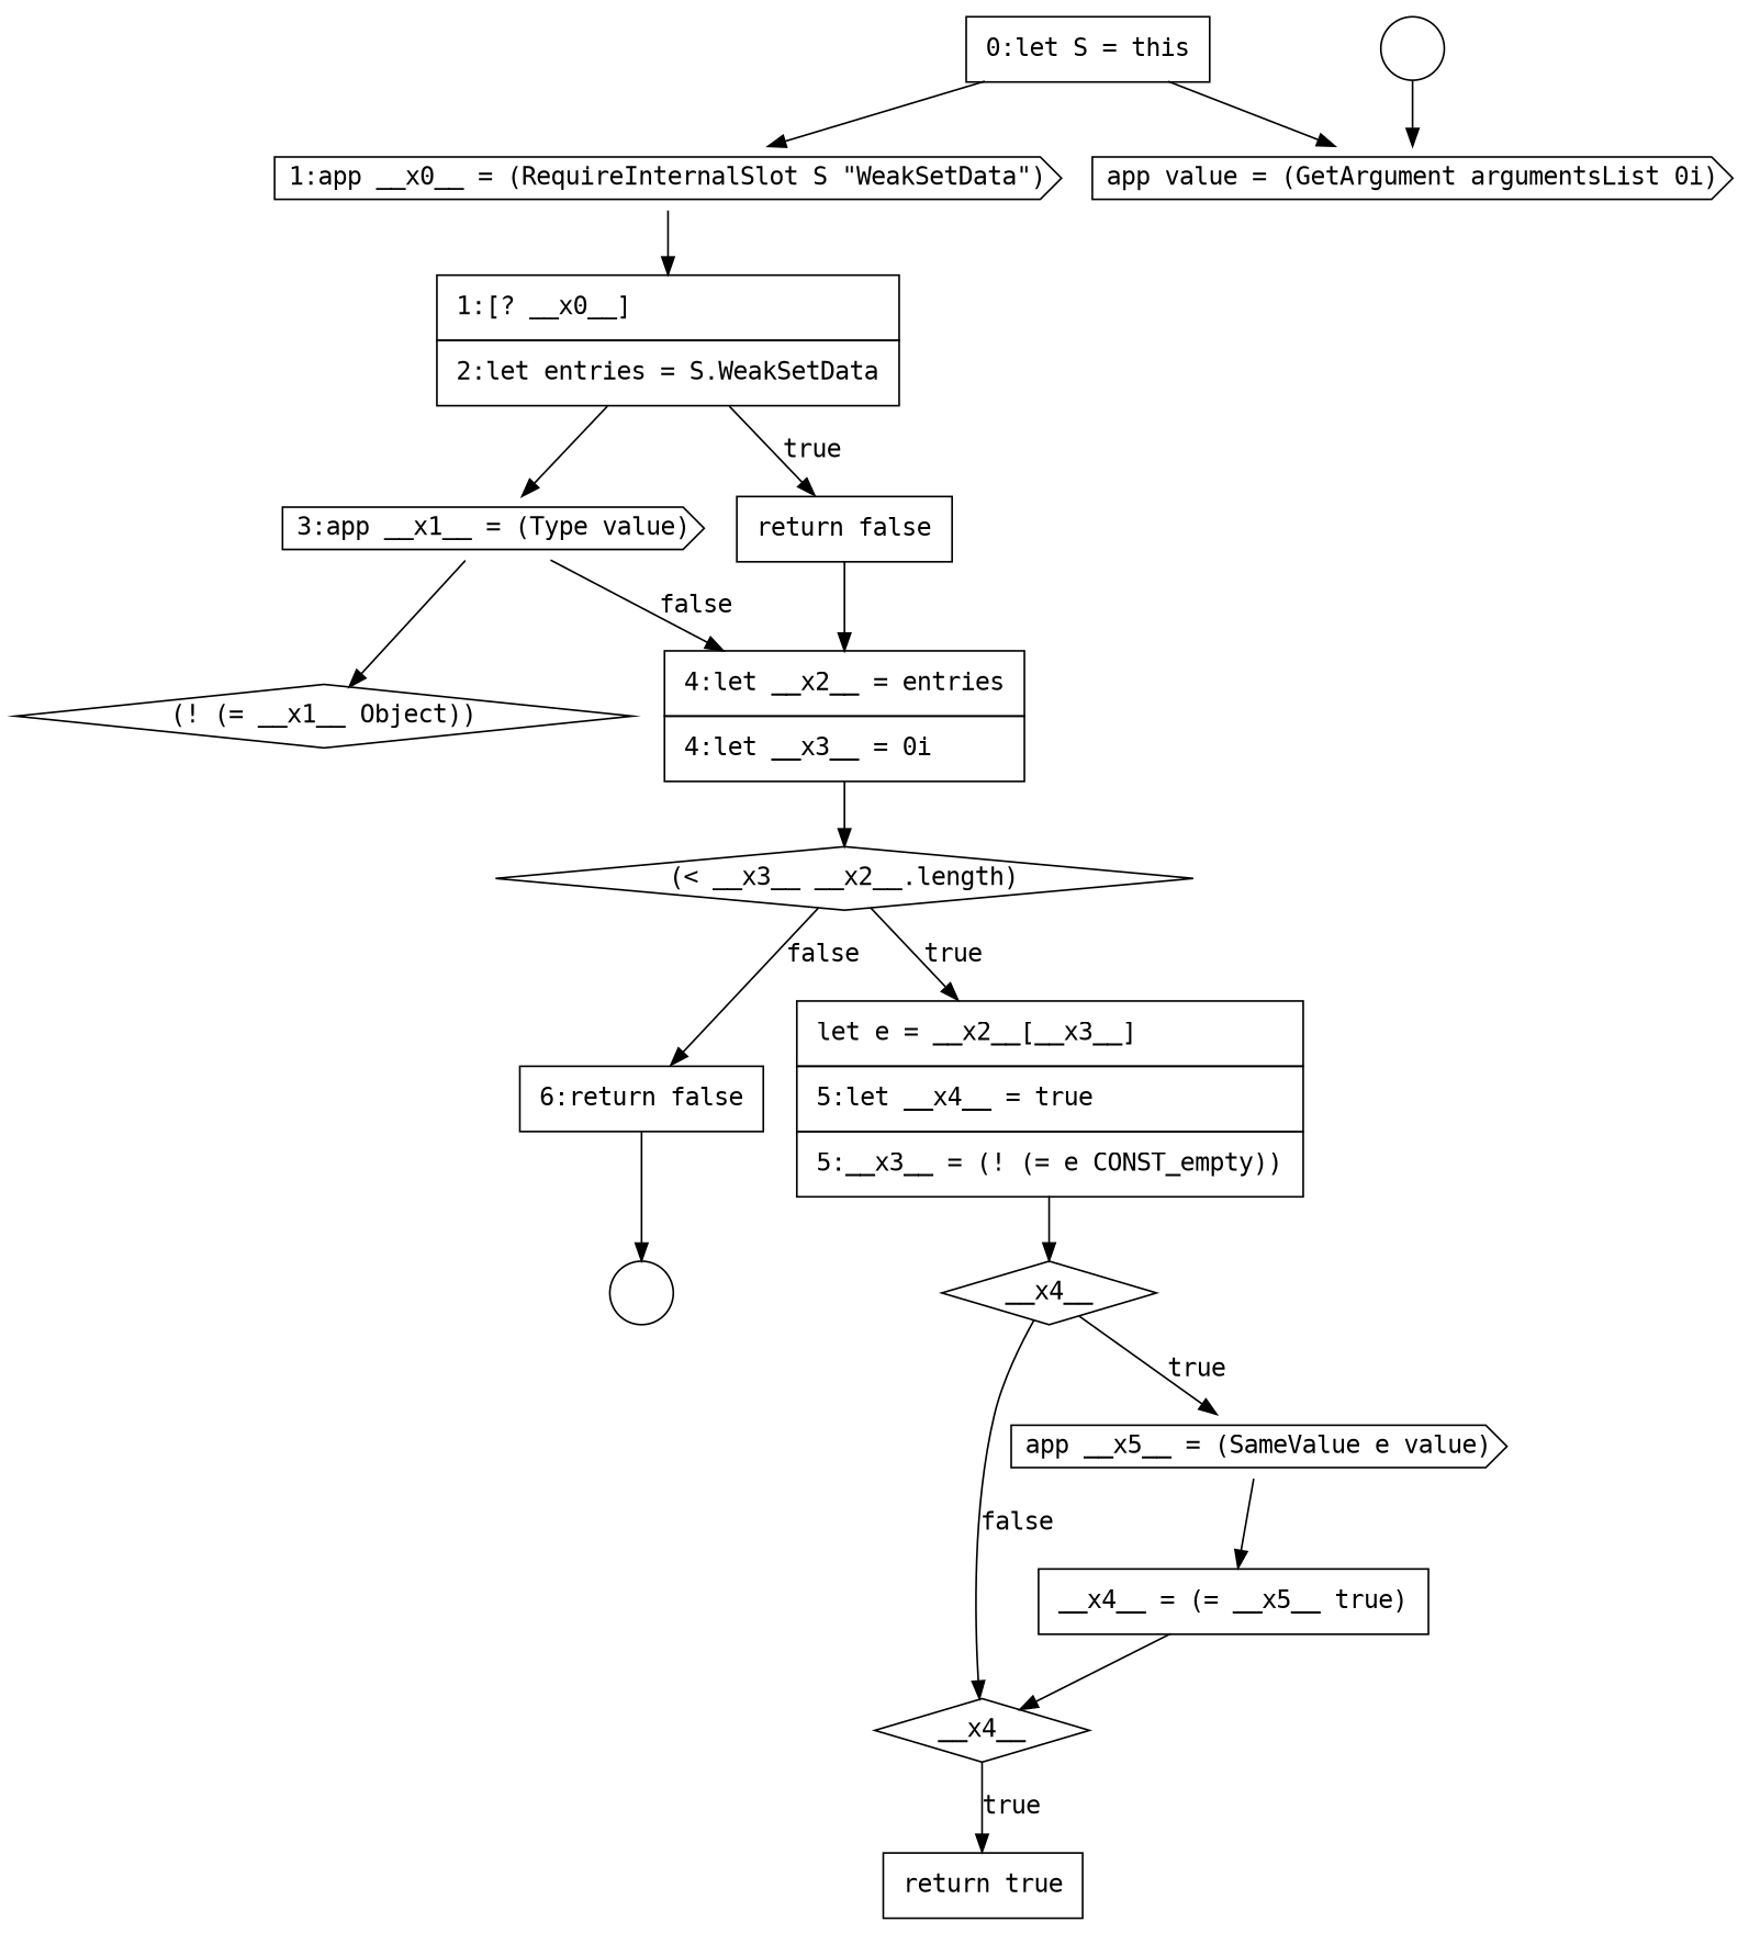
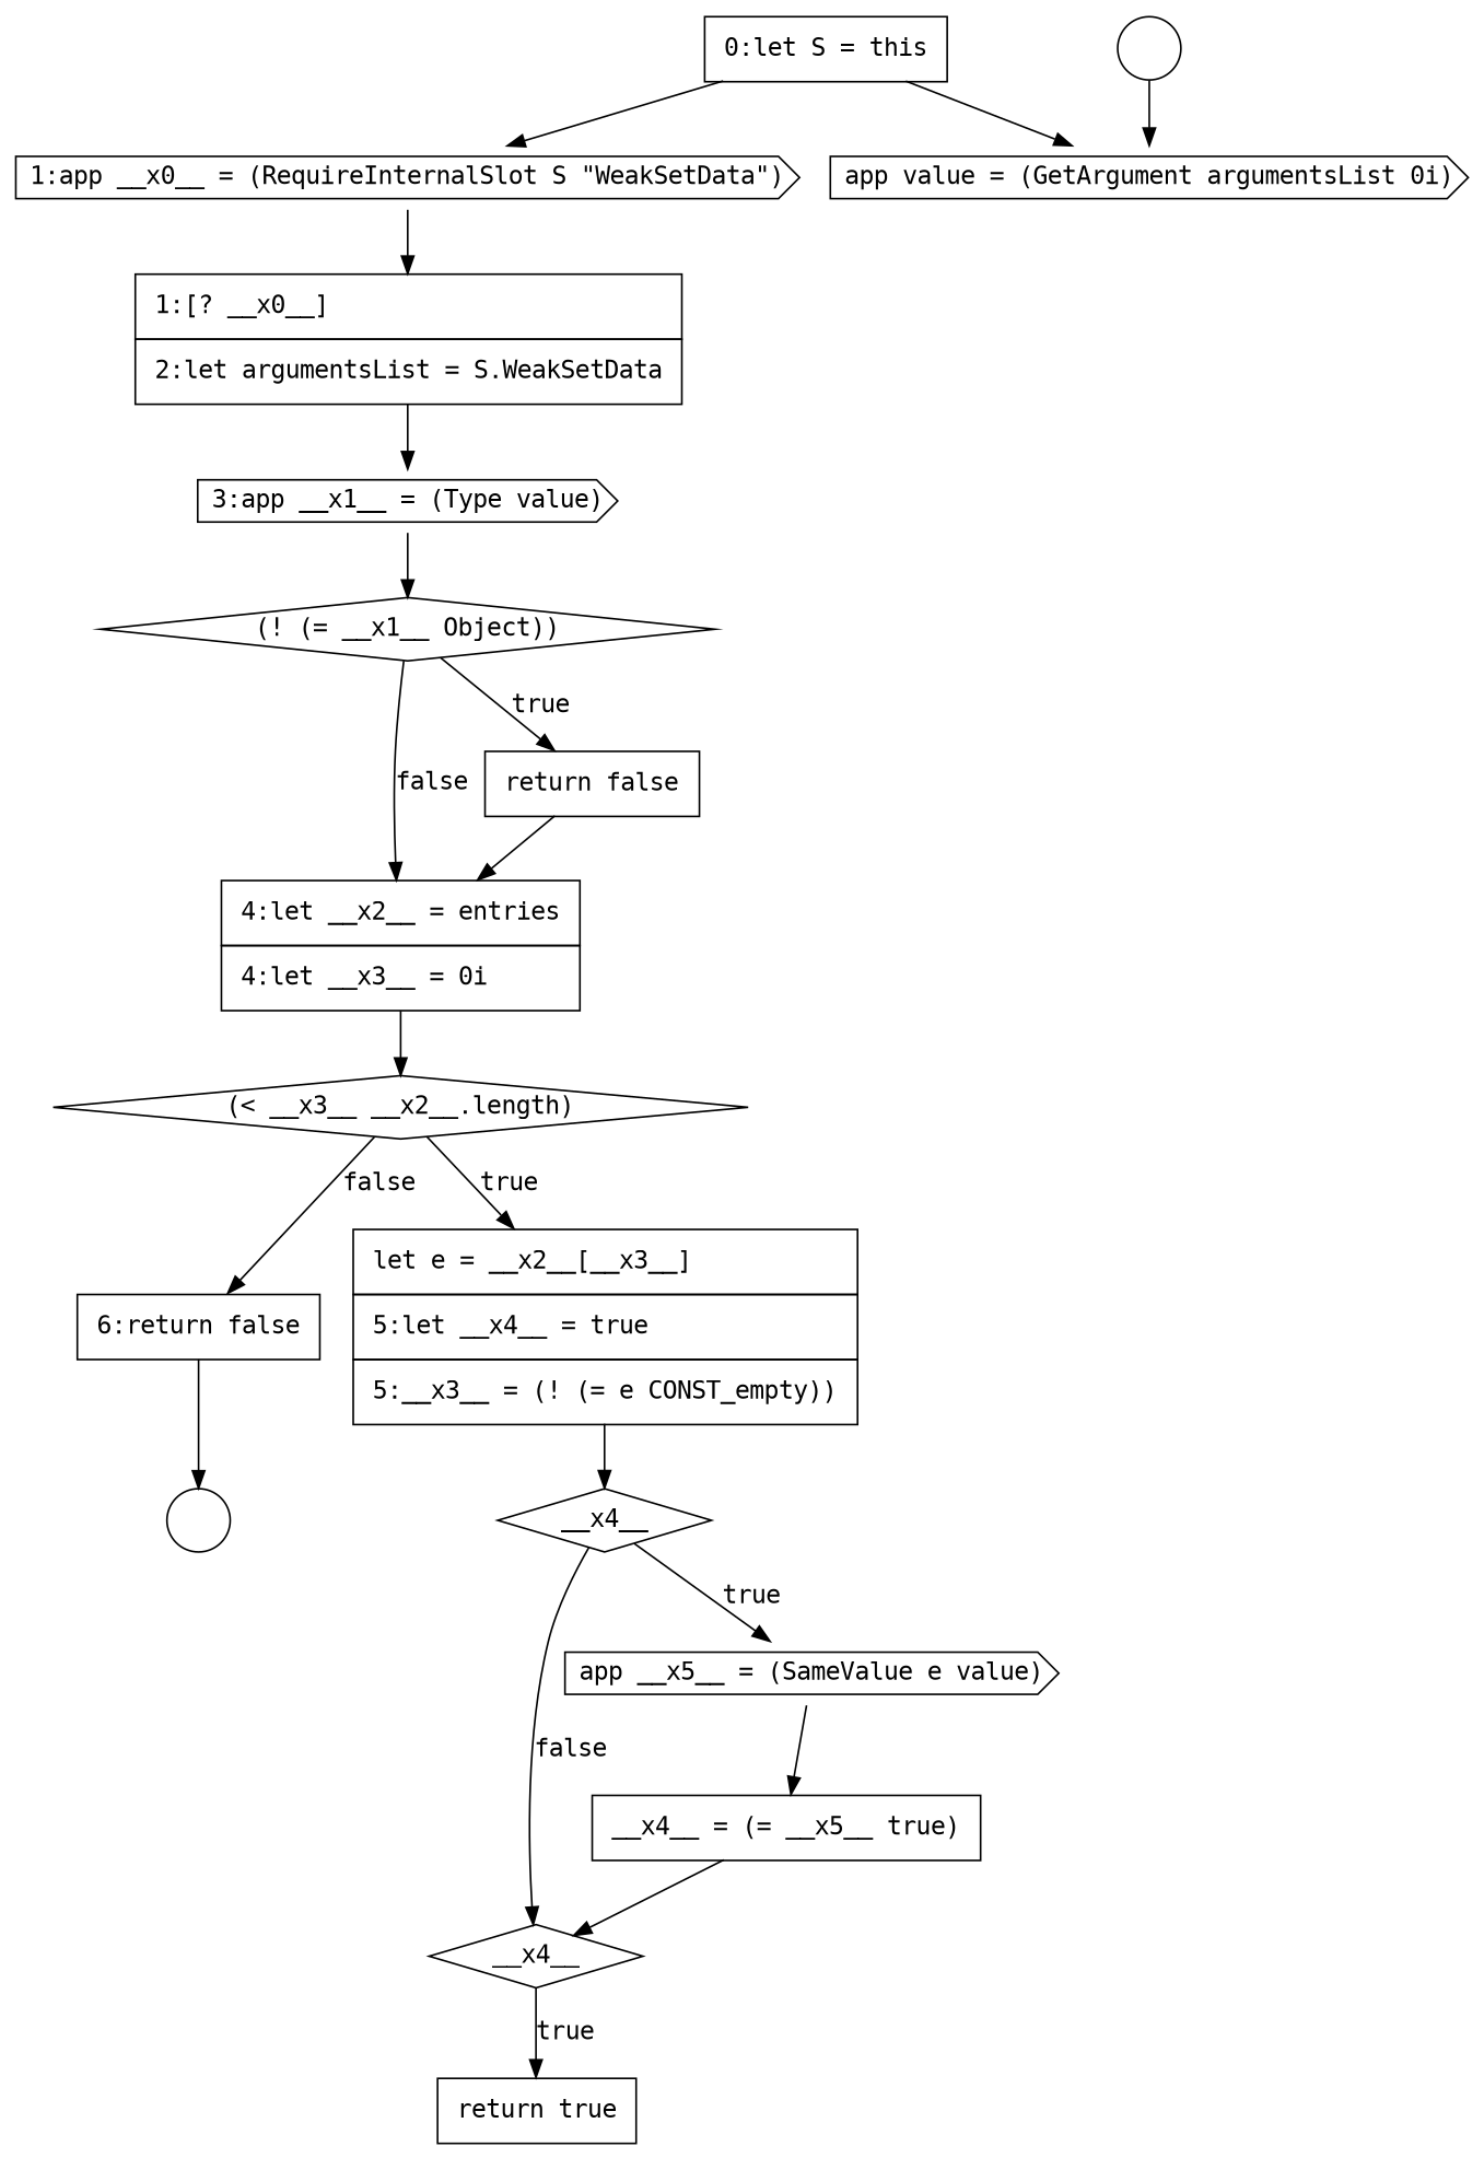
  digraph {
    fontname="DejaVu Sans Mono"
    node [color=black fillcolor=white fontname="DejaVu Sans Mono" shape=none style=filled]
    edge [color=black fontname="DejaVu Sans Mono"]
    n1 [label=<<font color="black">app value = (GetArgument argumentsList 0i)</font>> shape=cds]
    n2 [label=<<font color="black">     <table border="0" cellborder="1" cellspacing="0" cellpadding="10">       <tr><td align="left">0:let S = this</td></tr>     </table>   </font>> margin=0]
    n3 [label=<<font color="black">1:app __x0__ = (RequireInternalSlot S &quot;WeakSetData&quot;)</font>> shape=cds]
-   n4 [label=<<font color="black">     <table border="0" cellborder="1" cellspacing="0" cellpadding="10">       <tr><td align="left">1:[? __x0__]</td></tr>       <tr><td align="left">2:let entries = S.WeakSetData</td></tr>     </table>   </font>> margin=0]
+   n4 [label=<<font color="black">     <table border="0" cellborder="1" cellspacing="0" cellpadding="10">       <tr><td align="left">1:[? __x0__]</td></tr>       <tr><td align="left">2:let argumentsList = S.WeakSetData</td></tr>     </table>   </font>> margin=0]
    n5 [label=<<font color="black">3:app __x1__ = (Type value)</font>> shape=cds]
    n6 [label=<<font color="black">(! (= __x1__ Object))</font>> shape=diamond]
    n7 [label=<<font color="black">__x4__</font>> shape=diamond]
    n8 [label=<<font color="black">     <table border="0" cellborder="1" cellspacing="0" cellpadding="10">       <tr><td align="left">return true</td></tr>     </table>   </font>> margin=0]
    n9 [label=<<font color="black">     <table border="0" cellborder="1" cellspacing="0" cellpadding="10">       <tr><td align="left">4:let __x2__ = entries</td></tr>       <tr><td align="left">4:let __x3__ = 0i</td></tr>     </table>   </font>> margin=0]
    n10 [label=<<font color="black">(&lt; __x3__ __x2__.length)</font>> shape=diamond]
    n11 [label=<<font color="black">     <table border="0" cellborder="1" cellspacing="0" cellpadding="10">       <tr><td align="left">6:return false</td></tr>     </table>   </font>> margin=0]
    n12 [label=<<font color="black">     <table border="0" cellborder="1" cellspacing="0" cellpadding="10">       <tr><td align="left">let e = __x2__[__x3__]</td></tr>       <tr><td align="left">5:let __x4__ = true</td></tr>       <tr><td align="left">5:__x3__ = (! (= e CONST_empty))</td></tr>     </table>   </font>> margin=0]
    n13 [label=" " shape=circle]
    n14 [label=<<font color="black">     <table border="0" cellborder="1" cellspacing="0" cellpadding="10">       <tr><td align="left">return false</td></tr>     </table>   </font>> margin=0]
    n15 [label=<<font color="black">__x4__</font>> shape=diamond]
    n16 [label=" " shape=circle]
    n17 [label=<<font color="black">app __x5__ = (SameValue e value)</font>> shape=cds]
    n18 [label=<<font color="black">     <table border="0" cellborder="1" cellspacing="0" cellpadding="10">       <tr><td align="left">__x4__ = (= __x5__ true)</td></tr>     </table>   </font>> margin=0]
    n2 -> n1
    n2 -> n3
    n3 -> n4
    n4 -> n5
    n5 -> n6
-   n5 -> n9 [label=<<font color="black">false</font>>]
-   n4 -> n14 [label=<<font color="black">true</font>>]
+   n6 -> n9 [label=<<font color="black">false</font>>]
+   n6 -> n14 [label=<<font color="black">true</font>>]
    n7 -> n8 [label=<<font color="black">true</font>>]
    n9 -> n10
    n10 -> n11 [label=<<font color="black">false</font>>]
    n10 -> n12 [label=<<font color="black">true</font>>]
    n11 -> n13
    n12 -> n15
    n14 -> n9
    n15 -> n7 [label=<<font color="black">false</font>>]
    n15 -> n17 [label=<<font color="black">true</font>>]
    n16 -> n1
    n17 -> n18
    n18 -> n7
  }
